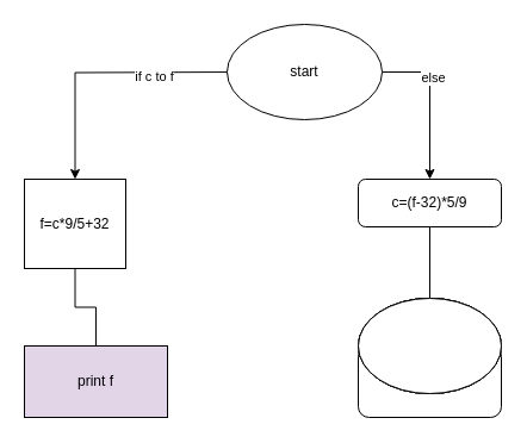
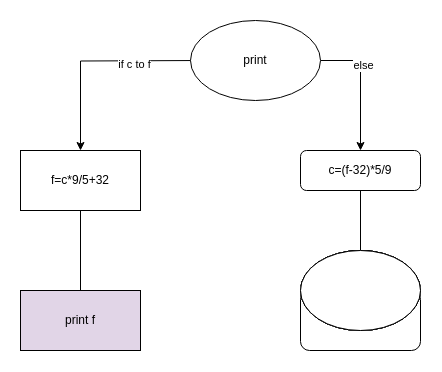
  <mxCell id="0" />
  <mxCell id="1" parent="0" />
  <mxCell id="2" value="" style="edgeStyle=orthogonalEdgeStyle;rounded=0;orthogonalLoop=1;jettySize=auto;html=1;" edge="1" parent="1" target="7"><mxGeometry relative="1" as="geometry"><mxPoint x="200" y="60" as="sourcePoint" /></mxGeometry></mxCell>
  <mxCell id="3" value="if c to f" style="edgeLabel;html=1;align=center;verticalAlign=middle;resizable=0;points=[];" vertex="1" connectable="0" parent="2"><mxGeometry x="-0.362" y="3" relative="1" as="geometry"><mxPoint as="offset" /></mxGeometry></mxCell>
  <mxCell id="4" value="" style="edgeStyle=orthogonalEdgeStyle;rounded=0;orthogonalLoop=1;jettySize=auto;html=1;" edge="1" parent="1" target="9"><mxGeometry relative="1" as="geometry"><mxPoint x="320" y="60" as="sourcePoint" /><Array as="points"><mxPoint y="60" x="360" /></Array></mxGeometry></mxCell>
  <mxCell id="5" value="else" style="edgeLabel;html=1;align=center;verticalAlign=middle;resizable=0;points=[];" vertex="1" connectable="0" parent="4"><mxGeometry x="-0.317" y="2" relative="1" as="geometry"><mxPoint as="offset" /></mxGeometry></mxCell>
  <mxCell id="6" value="" style="edgeStyle=orthogonalEdgeStyle;rounded=0;orthogonalLoop=1;jettySize=auto;html=1;endArrow=none;" edge="1" parent="1" source="7" target="10"><mxGeometry relative="1" as="geometry" /></mxCell>
- <mxCell id="7" value="f=c*9/5+32" style="rounded=0;whiteSpace=wrap;html=1;" vertex="1" parent="1"><mxGeometry x="20" y="150" width="85" height="75" as="geometry" /></mxCell>
+ <mxCell id="7" value="f=c*9/5+32" style="rounded=0;whiteSpace=wrap;html=1;" vertex="1" parent="1"><mxGeometry x="20" y="150" width="120" height="60" as="geometry" /></mxCell>
  <mxCell id="8" value="" style="edgeStyle=orthogonalEdgeStyle;rounded=0;orthogonalLoop=1;jettySize=auto;html=1;" edge="1" parent="1" source="9" target="11"><mxGeometry relative="1" as="geometry" /></mxCell>
  <mxCell id="9" value="c=(f-32)*5/9" style="rounded=1;whiteSpace=wrap;html=1;" vertex="1" parent="1"><mxGeometry x="300" y="150" width="120" height="40" as="geometry" /></mxCell>
  <mxCell id="10" value="print f" style="rounded=0;whiteSpace=wrap;html=1;fillColor=#e1d5e7;" vertex="1" parent="1"><mxGeometry x="20" y="290" width="120" height="60" as="geometry" /></mxCell>
  <mxCell id="11" value="print c" style="rounded=1;whiteSpace=wrap;html=1;" vertex="1" parent="1"><mxGeometry x="300" y="290" width="120" height="60" as="geometry" /></mxCell>
  <mxCell id="12" value="" style="ellipse;whiteSpace=wrap;html=1;" vertex="1" parent="1"><mxGeometry x="300" y="250" width="120" height="80" as="geometry" /></mxCell>
  <mxCell id="13" value="" style="ellipse;whiteSpace=wrap;html=1;" vertex="1" parent="1"><mxGeometry x="300" y="250" width="120" height="80" as="geometry" /></mxCell>
  <mxCell id="14" value="" style="ellipse;whiteSpace=wrap;html=1;" vertex="1" parent="1"><mxGeometry x="300" y="250" width="120" height="80" as="geometry" /></mxCell>
  <mxCell id="15" value="" style="ellipse;whiteSpace=wrap;html=1;" vertex="1" parent="1"><mxGeometry x="300" y="250" width="120" height="80" as="geometry" /></mxCell>
  <mxCell id="16" value="" style="ellipse;whiteSpace=wrap;html=1;" vertex="1" parent="1"><mxGeometry x="300" y="250" width="120" height="80" as="geometry" /></mxCell>
- <mxCell id="17" value="start" style="ellipse;whiteSpace=wrap;html=1;" vertex="1" parent="1"><mxGeometry x="190" y="20" width="130" height="80" as="geometry" /></mxCell>
+ <mxCell id="17" value="print" style="ellipse;whiteSpace=wrap;html=1;" vertex="1" parent="1"><mxGeometry x="190" y="20" width="130" height="80" as="geometry" /></mxCell>
